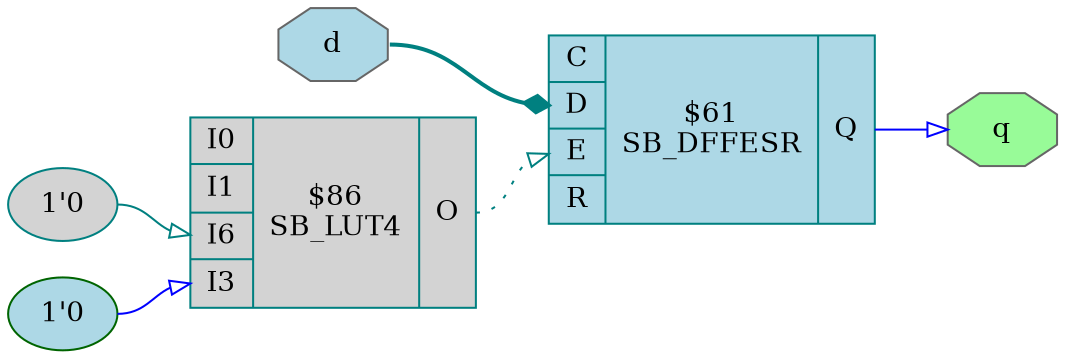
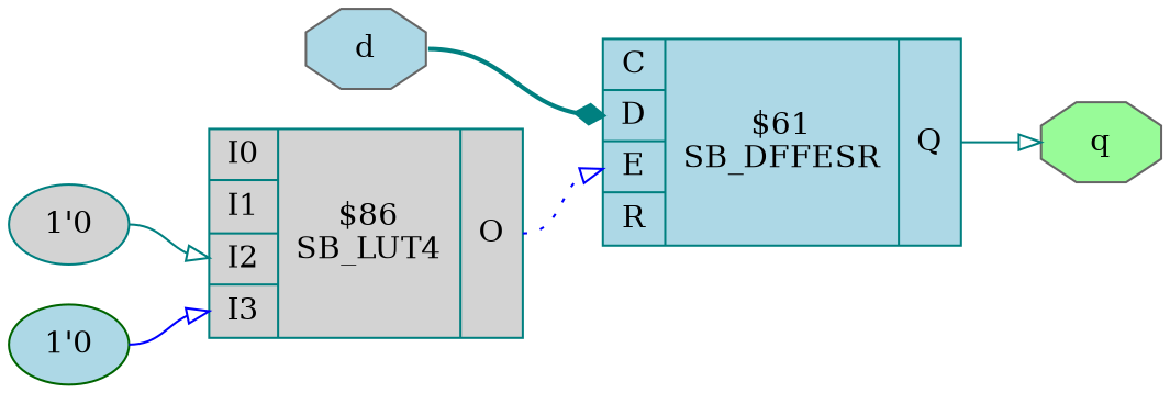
  digraph {
    rankdir=LR
    remincross=true
    node [color=teal fillcolor=lightblue style=filled]
    edge [arrowhead=onormal color=teal style=solid tailport=e]
    n1 [label="{{<p14> C|<p15> D|<p16> E|<p17> R}|$61\nSB_DFFESR|{<p18> Q}}" shape=record]
    n2 [color=gray40 fillcolor=palegreen fontcolor=black label=q shape=octagon]
    n3 [color=gray40 fontcolor=black label=d shape=octagon]
-   n4 [fillcolor=lightgrey label="{{<p8> I0|<p9> I1|<p10> I6|<p11> I3}|$86\nSB_LUT4|{<p12> O}}" shape=record]
+   n4 [fillcolor=lightgrey label="{{<p8> I0|<p9> I1|<p10> I2|<p11> I3}|$86\nSB_LUT4|{<p12> O}}" shape=record]
    n5 [fillcolor=lightgrey label="1'0"]
    n6 [color=darkgreen label="1'0"]
-   n1 -> n2 [color=blue headport=w tailport="p18:e"]
+   n1 -> n2 [headport=w tailport="p18:e"]
    n3 -> n1 [arrowhead=diamond headport="p15:w" style=bold]
-   n4 -> n1 [headport="p16:w" style=dotted tailport="p12:e"]
+   n4 -> n1 [color=blue headport="p16:w" style=dotted tailport="p12:e"]
    n5 -> n4 [headport="p10:w"]
    n6 -> n4 [color=blue headport="p11:w"]
  }
